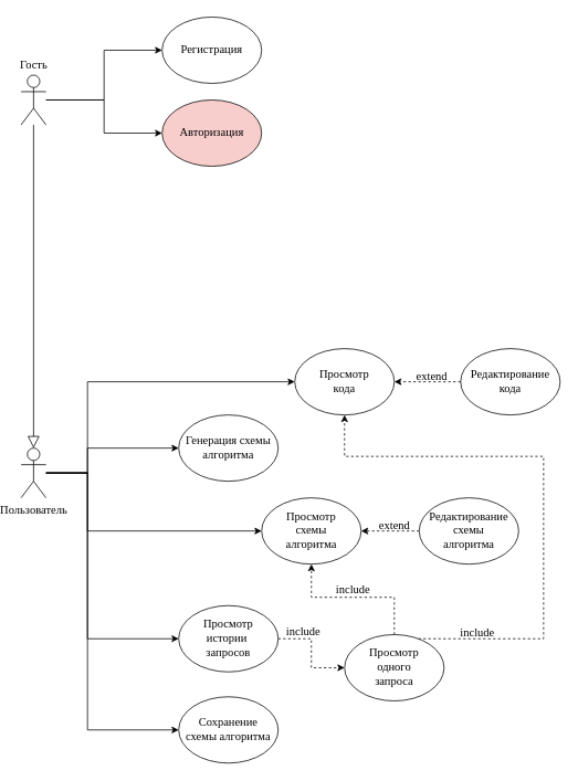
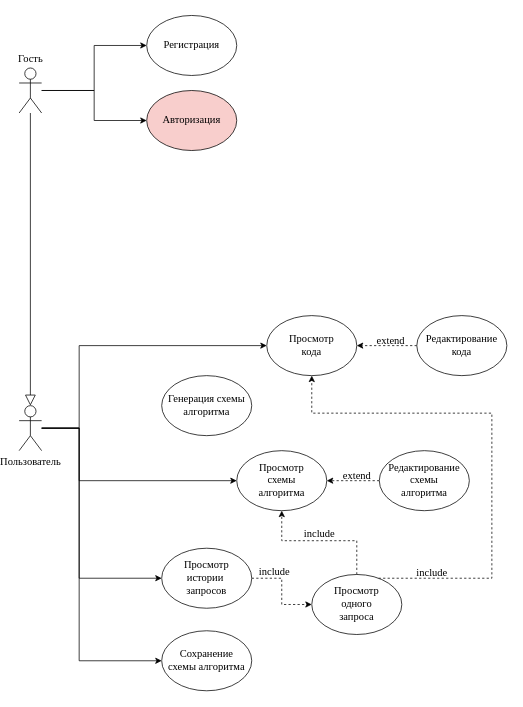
  <mxCell id="0" />
  <mxCell id="1" parent="0" />
  <mxCell id="2" style="edgeStyle=orthogonalEdgeStyle;rounded=0;orthogonalLoop=1;jettySize=auto;html=1;entryX=0;entryY=0.5;entryDx=0;entryDy=0;fontFamily=Times New Roman;fontSize=14;" edge="1" parent="1" source="7" target="14"><mxGeometry relative="1" as="geometry"><Array as="points"><mxPoint x="100" y="570" /><mxPoint x="100" y="460" /></Array></mxGeometry></mxCell>
  <mxCell id="3" style="edgeStyle=orthogonalEdgeStyle;rounded=0;orthogonalLoop=1;jettySize=auto;html=1;fontFamily=Times New Roman;fontSize=14;" edge="1" parent="1" source="7" target="21"><mxGeometry relative="1" as="geometry"><Array as="points"><mxPoint x="100" y="570" /><mxPoint x="100" y="640" /></Array></mxGeometry></mxCell>
- <mxCell id="4" style="edgeStyle=orthogonalEdgeStyle;rounded=0;orthogonalLoop=1;jettySize=auto;html=1;entryX=0;entryY=0.5;entryDx=0;entryDy=0;fontFamily=Times New Roman;fontSize=14;" edge="1" parent="1" source="7" target="15"><mxGeometry relative="1" as="geometry"><Array as="points"><mxPoint x="100" y="570" /><mxPoint x="100" y="540" /></Array></mxGeometry></mxCell>
  <mxCell id="5" style="edgeStyle=orthogonalEdgeStyle;rounded=0;orthogonalLoop=1;jettySize=auto;html=1;entryX=0;entryY=0.5;entryDx=0;entryDy=0;fontFamily=Times New Roman;fontSize=14;" edge="1" parent="1" source="7" target="17"><mxGeometry relative="1" as="geometry"><Array as="points"><mxPoint x="100" y="570" /><mxPoint x="100" y="770" /></Array></mxGeometry></mxCell>
  <mxCell id="6" style="edgeStyle=orthogonalEdgeStyle;rounded=0;orthogonalLoop=1;jettySize=auto;html=1;entryX=0;entryY=0.5;entryDx=0;entryDy=0;" edge="1" parent="1" source="7" target="31"><mxGeometry relative="1" as="geometry"><Array as="points"><mxPoint x="100" y="570" /><mxPoint x="100" y="880" /></Array></mxGeometry></mxCell>
  <mxCell id="7" value="Пользователь" style="shape=umlActor;verticalLabelPosition=bottom;verticalAlign=top;html=1;outlineConnect=0;fontFamily=Times New Roman;fontSize=14;" vertex="1" parent="1"><mxGeometry x="20" y="540" width="30" height="60" as="geometry" /></mxCell>
  <mxCell id="8" style="edgeStyle=orthogonalEdgeStyle;rounded=0;orthogonalLoop=1;jettySize=auto;html=1;entryX=0.5;entryY=0;entryDx=0;entryDy=0;entryPerimeter=0;endArrow=block;endFill=0;endSize=12;fontFamily=Times New Roman;fontSize=14;" edge="1" parent="1" source="11" target="7"><mxGeometry relative="1" as="geometry" /></mxCell>
  <mxCell id="9" style="edgeStyle=orthogonalEdgeStyle;rounded=0;orthogonalLoop=1;jettySize=auto;html=1;fontFamily=Times New Roman;fontSize=14;" edge="1" parent="1" source="11" target="12"><mxGeometry relative="1" as="geometry" /></mxCell>
  <mxCell id="10" style="edgeStyle=orthogonalEdgeStyle;rounded=0;orthogonalLoop=1;jettySize=auto;html=1;fontFamily=Times New Roman;fontSize=14;" edge="1" parent="1" source="11" target="13"><mxGeometry relative="1" as="geometry" /></mxCell>
  <mxCell id="11" value="Гость" style="shape=umlActor;verticalLabelPosition=top;verticalAlign=bottom;html=1;outlineConnect=0;fontFamily=Times New Roman;fontSize=14;labelPosition=center;align=center;" vertex="1" parent="1"><mxGeometry x="20" y="90" width="30" height="60" as="geometry" /></mxCell>
  <mxCell id="12" value="Регистрация" style="ellipse;whiteSpace=wrap;html=1;fontFamily=Times New Roman;fontSize=14;" vertex="1" parent="1"><mxGeometry x="190" y="20" width="120" height="80" as="geometry" /></mxCell>
  <mxCell id="13" value="Авторизация" style="ellipse;whiteSpace=wrap;html=1;fontFamily=Times New Roman;fontSize=14;fillColor=#f8cecc;" vertex="1" parent="1"><mxGeometry x="190" y="120" width="120" height="80" as="geometry" /></mxCell>
  <mxCell id="14" value="Просмотр&lt;br style=&quot;font-size: 14px;&quot;&gt;кода" style="ellipse;whiteSpace=wrap;html=1;fontFamily=Times New Roman;fontSize=14;" vertex="1" parent="1"><mxGeometry x="350" y="420" width="120" height="80" as="geometry" /></mxCell>
  <mxCell id="15" value="Генерация схемы&lt;br style=&quot;font-size: 14px;&quot;&gt;алгоритма" style="ellipse;whiteSpace=wrap;html=1;fontFamily=Times New Roman;fontSize=14;" vertex="1" parent="1"><mxGeometry x="210" y="500" width="120" height="80" as="geometry" /></mxCell>
  <mxCell id="16" style="edgeStyle=orthogonalEdgeStyle;rounded=0;orthogonalLoop=1;jettySize=auto;html=1;dashed=1;fontFamily=Times New Roman;fontSize=14;" edge="1" parent="1" source="17" target="20"><mxGeometry relative="1" as="geometry" /></mxCell>
  <mxCell id="17" value="Просмотр&lt;br style=&quot;font-size: 14px;&quot;&gt;истории&amp;nbsp;&lt;br style=&quot;font-size: 14px;&quot;&gt;запросов" style="ellipse;whiteSpace=wrap;html=1;fontFamily=Times New Roman;fontSize=14;" vertex="1" parent="1"><mxGeometry x="210" y="730" width="120" height="80" as="geometry" /></mxCell>
  <mxCell id="18" style="edgeStyle=orthogonalEdgeStyle;rounded=0;orthogonalLoop=1;jettySize=auto;html=1;dashed=1;fontFamily=Times New Roman;fontSize=14;entryX=0.5;entryY=1;entryDx=0;entryDy=0;exitX=0.5;exitY=0;exitDx=0;exitDy=0;" edge="1" parent="1" source="20" target="21"><mxGeometry relative="1" as="geometry"><Array as="points"><mxPoint x="410" y="720" /><mxPoint x="300" y="720" /></Array></mxGeometry></mxCell>
  <mxCell id="19" style="edgeStyle=orthogonalEdgeStyle;rounded=0;orthogonalLoop=1;jettySize=auto;html=1;dashed=1;fontFamily=Times New Roman;fontSize=14;" edge="1" parent="1" source="20" target="14"><mxGeometry relative="1" as="geometry"><Array as="points"><mxPoint x="650" y="770" /><mxPoint x="650" y="550" /><mxPoint x="410" y="550" /></Array></mxGeometry></mxCell>
  <mxCell id="20" value="Просмотр&lt;br style=&quot;font-size: 14px;&quot;&gt;одного&lt;br style=&quot;font-size: 14px;&quot;&gt;запроса" style="ellipse;whiteSpace=wrap;html=1;fontFamily=Times New Roman;fontSize=14;" vertex="1" parent="1"><mxGeometry x="410" y="765" width="120" height="80" as="geometry" /></mxCell>
  <mxCell id="21" value="Просмотр&lt;br style=&quot;font-size: 14px;&quot;&gt;схемы&lt;br style=&quot;font-size: 14px;&quot;&gt;алгоритма" style="ellipse;whiteSpace=wrap;html=1;fontFamily=Times New Roman;fontSize=14;" vertex="1" parent="1"><mxGeometry x="310" y="600" width="120" height="80" as="geometry" /></mxCell>
  <mxCell id="22" style="edgeStyle=orthogonalEdgeStyle;rounded=0;orthogonalLoop=1;jettySize=auto;html=1;fontFamily=Times New Roman;fontSize=14;dashed=1;" edge="1" parent="1" source="23" target="14"><mxGeometry relative="1" as="geometry" /></mxCell>
  <mxCell id="23" value="Редактирование&lt;br style=&quot;font-size: 14px;&quot;&gt;кода" style="ellipse;whiteSpace=wrap;html=1;fontFamily=Times New Roman;fontSize=14;" vertex="1" parent="1"><mxGeometry x="550" y="420" width="120" height="80" as="geometry" /></mxCell>
  <mxCell id="24" style="edgeStyle=orthogonalEdgeStyle;rounded=0;orthogonalLoop=1;jettySize=auto;html=1;fontFamily=Times New Roman;fontSize=14;dashed=1;" edge="1" parent="1" source="25" target="21"><mxGeometry relative="1" as="geometry" /></mxCell>
  <mxCell id="25" value="Редактирование&lt;br style=&quot;font-size: 14px;&quot;&gt;схемы&lt;br style=&quot;font-size: 14px;&quot;&gt;алгоритма" style="ellipse;whiteSpace=wrap;html=1;fontFamily=Times New Roman;fontSize=14;" vertex="1" parent="1"><mxGeometry x="500" y="600" width="120" height="80" as="geometry" /></mxCell>
  <mxCell id="26" value="include" style="text;html=1;align=center;verticalAlign=middle;resizable=0;points=[];autosize=1;strokeColor=none;fillColor=none;fontFamily=Times New Roman;fontSize=14;" vertex="1" parent="1"><mxGeometry x="390" y="696" width="60" height="30" as="geometry" /></mxCell>
  <mxCell id="27" value="include" style="text;html=1;align=center;verticalAlign=middle;resizable=0;points=[];autosize=1;strokeColor=none;fillColor=none;fontFamily=Times New Roman;fontSize=14;" vertex="1" parent="1"><mxGeometry x="330" y="747" width="60" height="30" as="geometry" /></mxCell>
  <mxCell id="28" value="include" style="text;html=1;align=center;verticalAlign=middle;resizable=0;points=[];autosize=1;strokeColor=none;fillColor=none;fontFamily=Times New Roman;fontSize=14;" vertex="1" parent="1"><mxGeometry x="540" y="749" width="60" height="30" as="geometry" /></mxCell>
  <mxCell id="29" value="extend" style="text;html=1;align=center;verticalAlign=middle;resizable=0;points=[];autosize=1;strokeColor=none;fillColor=none;fontFamily=Times New Roman;fontSize=14;" vertex="1" parent="1"><mxGeometry x="440" y="619" width="60" height="30" as="geometry" /></mxCell>
  <mxCell id="30" value="extend" style="text;html=1;align=center;verticalAlign=middle;resizable=0;points=[];autosize=1;strokeColor=none;fillColor=none;fontFamily=Times New Roman;fontSize=14;" vertex="1" parent="1"><mxGeometry x="485" y="440" width="60" height="30" as="geometry" /></mxCell>
  <mxCell id="31" value="Сохранение&lt;br&gt;схемы алгоритма" style="ellipse;whiteSpace=wrap;html=1;fontFamily=Times New Roman;fontSize=14;" vertex="1" parent="1"><mxGeometry x="210" y="840" width="120" height="80" as="geometry" /></mxCell>
